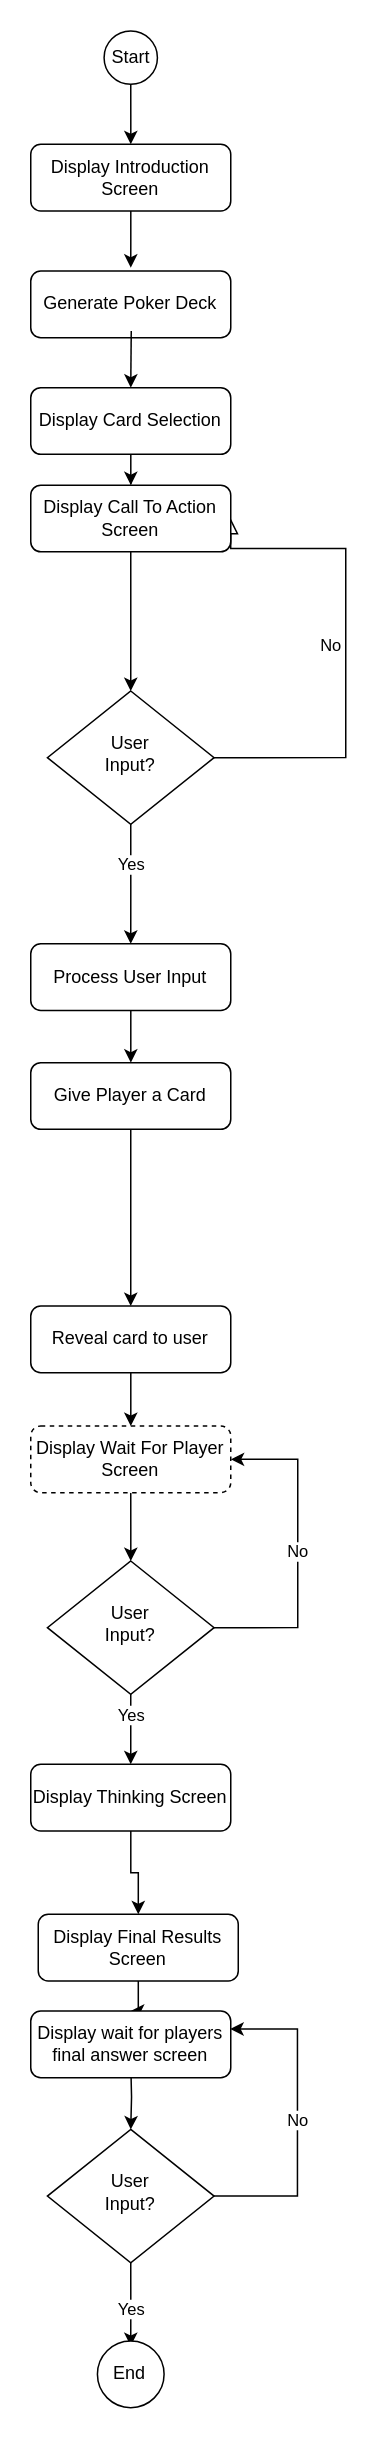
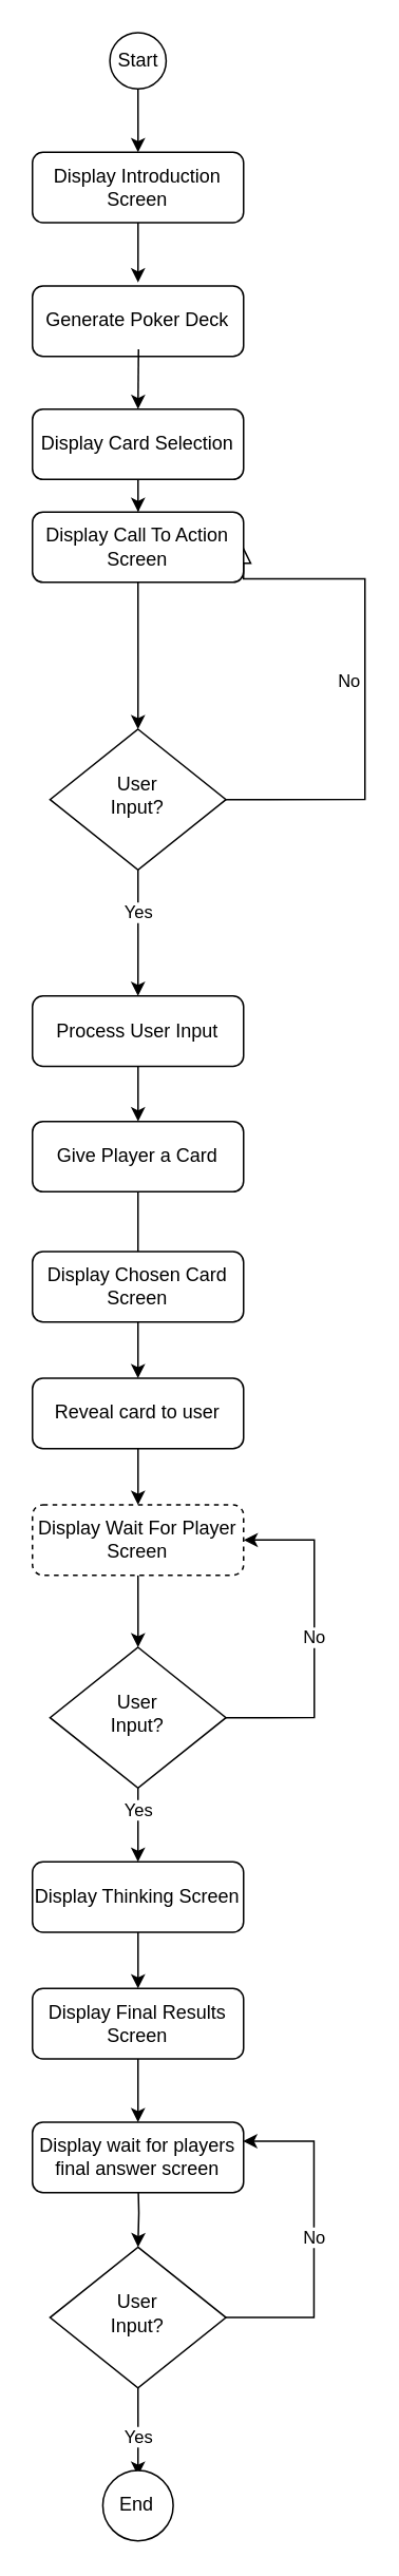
  <mxCell id="0" />
  <mxCell id="1" parent="0" />
  <mxCell id="2" value="Display Introduction Screen" style="rounded=1;whiteSpace=wrap;html=1;fontSize=12;glass=0;strokeWidth=1;shadow=0;" parent="1" vertex="1"><mxGeometry x="20" y="95.559" width="133.335" height="44.444" as="geometry" /></mxCell>
  <mxCell id="3" style="edgeStyle=orthogonalEdgeStyle;rounded=0;orthogonalLoop=1;jettySize=auto;html=1;exitX=0.5;exitY=1;exitDx=0;exitDy=0;fontSize=23;entryX=0.5;entryY=0;entryDx=0;entryDy=0;" parent="1" source="5" target="31" edge="1"><mxGeometry relative="1" as="geometry"><mxPoint x="87" y="684" as="targetPoint" /></mxGeometry></mxCell>
  <mxCell id="4" value="Yes" style="edgeLabel;html=1;align=center;verticalAlign=middle;resizable=0;points=[];fontSize=11;" parent="3" vertex="1" connectable="0"><mxGeometry x="-0.31" relative="1" as="geometry"><mxPoint as="offset" /></mxGeometry></mxCell>
  <mxCell id="5" value="User&lt;br&gt;Input?" style="rhombus;whiteSpace=wrap;html=1;shadow=0;fontFamily=Helvetica;fontSize=12;align=center;strokeWidth=1;spacing=6;spacingTop=-4;" parent="1" vertex="1"><mxGeometry x="31.111" y="459.998" width="111.112" height="88.889" as="geometry" /></mxCell>
  <mxCell id="6" value="" style="edgeStyle=orthogonalEdgeStyle;rounded=0;orthogonalLoop=1;jettySize=auto;html=1;" parent="1" source="7" target="2" edge="1"><mxGeometry relative="1" as="geometry" /></mxCell>
  <mxCell id="7" value="Start" style="ellipse;whiteSpace=wrap;html=1;aspect=fixed;" parent="1" vertex="1"><mxGeometry x="68.889" width="35.556" height="35.556" as="geometry" y="20" /></mxCell>
  <mxCell id="8" value="" style="edgeStyle=orthogonalEdgeStyle;rounded=0;orthogonalLoop=1;jettySize=auto;html=1;fontSize=11;" parent="1" source="9" target="29" edge="1"><mxGeometry relative="1" as="geometry" /></mxCell>
  <mxCell id="9" value="Display&amp;nbsp;Card Selection" style="rounded=1;whiteSpace=wrap;html=1;fontSize=12;glass=0;strokeWidth=1;shadow=0;" parent="1" vertex="1"><mxGeometry x="20" y="257.778" width="133.335" height="44.444" as="geometry" /></mxCell>
  <mxCell id="10" value="" style="edgeStyle=orthogonalEdgeStyle;rounded=0;orthogonalLoop=1;jettySize=auto;html=1;" parent="1" source="2" edge="1"><mxGeometry relative="1" as="geometry"><mxPoint x="86.668" y="177.778" as="targetPoint" /></mxGeometry></mxCell>
  <mxCell id="11" value="No" style="edgeStyle=orthogonalEdgeStyle;rounded=0;html=1;jettySize=auto;orthogonalLoop=1;fontSize=11;endArrow=block;endFill=0;endSize=8;strokeWidth=1;shadow=0;labelBackgroundColor=none;entryX=1;entryY=0.5;entryDx=0;entryDy=0;exitX=1;exitY=0.5;exitDx=0;exitDy=0;" parent="1" source="5" target="29" edge="1"><mxGeometry y="10" relative="1" as="geometry"><mxPoint as="offset" /><mxPoint x="153.335" y="520" as="targetPoint" /><Array as="points"><mxPoint x="230" y="504" /><mxPoint x="230" y="365" /></Array></mxGeometry></mxCell>
  <mxCell id="12" value="" style="edgeStyle=orthogonalEdgeStyle;rounded=0;orthogonalLoop=1;jettySize=auto;html=1;fontSize=11;" parent="1" source="13" target="35" edge="1"><mxGeometry relative="1" as="geometry" /></mxCell>
  <mxCell id="13" value="Reveal card to user" style="rounded=1;whiteSpace=wrap;html=1;fontSize=12;glass=0;strokeWidth=1;shadow=0;" parent="1" vertex="1"><mxGeometry x="20" y="870.001" width="133.335" height="44.444" as="geometry" /></mxCell>
  <mxCell id="14" value="No" style="edgeStyle=orthogonalEdgeStyle;rounded=0;orthogonalLoop=1;jettySize=auto;html=1;exitX=1;exitY=0.5;exitDx=0;exitDy=0;entryX=1;entryY=0.5;entryDx=0;entryDy=0;" parent="1" source="15" target="35" edge="1"><mxGeometry relative="1" as="geometry"><mxPoint x="153.335" y="1040.053" as="targetPoint" /><Array as="points"><mxPoint x="198" y="1084" /><mxPoint x="198" y="972" /></Array></mxGeometry></mxCell>
  <mxCell id="15" value="User&lt;br&gt;Input?" style="rhombus;whiteSpace=wrap;html=1;shadow=0;fontFamily=Helvetica;fontSize=12;align=center;strokeWidth=1;spacing=6;spacingTop=-4;" parent="1" vertex="1"><mxGeometry x="31.111" y="1040.001" width="111.112" height="88.889" as="geometry" /></mxCell>
  <mxCell id="16" value="" style="edgeStyle=orthogonalEdgeStyle;rounded=0;orthogonalLoop=1;jettySize=auto;html=1;exitX=0.5;exitY=1;exitDx=0;exitDy=0;" parent="1" source="35" target="15" edge="1"><mxGeometry relative="1" as="geometry"><mxPoint x="86.667" y="1062.276" as="sourcePoint" /></mxGeometry></mxCell>
  <mxCell id="17" value="" style="edgeStyle=orthogonalEdgeStyle;rounded=0;orthogonalLoop=1;jettySize=auto;html=1;fontSize=11;" parent="1" source="18" target="37" edge="1"><mxGeometry relative="1" as="geometry" /></mxCell>
  <mxCell id="18" value="Display Thinking Screen" style="rounded=1;whiteSpace=wrap;html=1;fontSize=12;glass=0;strokeWidth=1;shadow=0;" parent="1" vertex="1"><mxGeometry x="20" y="1175.554" width="133.335" height="44.444" as="geometry" /></mxCell>
  <mxCell id="19" value="" style="edgeStyle=orthogonalEdgeStyle;rounded=0;orthogonalLoop=1;jettySize=auto;html=1;" parent="1" source="15" target="18" edge="1"><mxGeometry relative="1" as="geometry" /></mxCell>
  <mxCell id="20" value="Yes" style="edgeLabel;html=1;align=center;verticalAlign=middle;resizable=0;points=[];" parent="19" vertex="1" connectable="0"><mxGeometry x="0.1" y="4" relative="1" as="geometry"><mxPoint x="-4" y="-12" as="offset" /></mxGeometry></mxCell>
  <mxCell id="21" value="User&lt;br&gt;Input?" style="rhombus;whiteSpace=wrap;html=1;shadow=0;fontFamily=Helvetica;fontSize=12;align=center;strokeWidth=1;spacing=6;spacingTop=-4;" parent="1" vertex="1"><mxGeometry x="31.111" y="1418.943" width="111.112" height="88.889" as="geometry" /></mxCell>
  <mxCell id="22" value="No" style="edgeStyle=orthogonalEdgeStyle;rounded=0;orthogonalLoop=1;jettySize=auto;html=1;exitX=1;exitY=0.5;exitDx=0;exitDy=0;" parent="1" source="21" edge="1"><mxGeometry relative="1" as="geometry"><mxPoint x="142.224" y="1474.499" as="sourcePoint" /><mxPoint x="153" y="1352" as="targetPoint" /><Array as="points"><mxPoint x="197.78" y="1463.388" /><mxPoint x="197.78" y="1352.277" /></Array></mxGeometry></mxCell>
  <mxCell id="23" value="" style="edgeStyle=orthogonalEdgeStyle;rounded=0;orthogonalLoop=1;jettySize=auto;html=1;entryX=0.5;entryY=0;entryDx=0;entryDy=0;" parent="1" target="21" edge="1"><mxGeometry relative="1" as="geometry"><mxPoint x="86.668" y="1374.499" as="sourcePoint" /><mxPoint x="86.534" y="1407.832" as="targetPoint" /></mxGeometry></mxCell>
  <mxCell id="24" value="Yes" style="edgeStyle=orthogonalEdgeStyle;rounded=0;orthogonalLoop=1;jettySize=auto;html=1;exitX=0.5;exitY=1;exitDx=0;exitDy=0;" parent="1" source="21" edge="1"><mxGeometry x="0.143" relative="1" as="geometry"><mxPoint x="86.667" y="1563.388" as="targetPoint" /><mxPoint as="offset" /></mxGeometry></mxCell>
  <mxCell id="25" value="End" style="ellipse;whiteSpace=wrap;html=1;aspect=fixed;" parent="1" vertex="1"><mxGeometry x="64.445" y="1559.996" width="44.444" height="44.444" as="geometry" /></mxCell>
  <mxCell id="26" value="Generate Poker Deck" style="rounded=1;whiteSpace=wrap;html=1;fontSize=12;glass=0;strokeWidth=1;shadow=0;" parent="1" vertex="1"><mxGeometry x="20" y="179.999" width="133.335" height="44.444" as="geometry" /></mxCell>
  <mxCell id="27" value="" style="edgeStyle=orthogonalEdgeStyle;rounded=0;orthogonalLoop=1;jettySize=auto;html=1;entryX=0.5;entryY=0;entryDx=0;entryDy=0;" parent="1" target="9" edge="1"><mxGeometry relative="1" as="geometry"><mxPoint x="87" y="220" as="sourcePoint" /><mxPoint x="96.668" y="187.778" as="targetPoint" /></mxGeometry></mxCell>
  <mxCell id="28" style="edgeStyle=orthogonalEdgeStyle;rounded=0;orthogonalLoop=1;jettySize=auto;html=1;exitX=0.5;exitY=1;exitDx=0;exitDy=0;entryX=0.5;entryY=0;entryDx=0;entryDy=0;fontSize=11;" parent="1" source="29" target="5" edge="1"><mxGeometry relative="1" as="geometry" /></mxCell>
  <mxCell id="29" value="Display&amp;nbsp;Call To Action Screen" style="rounded=1;whiteSpace=wrap;html=1;fontSize=12;glass=0;strokeWidth=1;shadow=0;" parent="1" vertex="1"><mxGeometry x="20" y="322.778" width="133.335" height="44.444" as="geometry" /></mxCell>
  <mxCell id="30" value="" style="edgeStyle=orthogonalEdgeStyle;rounded=0;orthogonalLoop=1;jettySize=auto;html=1;fontSize=11;" parent="1" source="31" target="33" edge="1"><mxGeometry relative="1" as="geometry" /></mxCell>
  <mxCell id="31" value="Process User Input" style="rounded=1;whiteSpace=wrap;html=1;fontSize=12;glass=0;strokeWidth=1;shadow=0;" parent="1" vertex="1"><mxGeometry x="20" y="628.551" width="133.335" height="44.444" as="geometry" /></mxCell>
  <mxCell id="32" value="" style="edgeStyle=orthogonalEdgeStyle;rounded=0;orthogonalLoop=1;jettySize=auto;html=1;fontSize=11;" parent="1" source="33" target="13" edge="1"><mxGeometry relative="1" as="geometry" /></mxCell>
  <mxCell id="33" value="Give Player a Card" style="rounded=1;whiteSpace=wrap;html=1;fontSize=12;glass=0;strokeWidth=1;shadow=0;" parent="1" vertex="1"><mxGeometry x="20" y="707.781" width="133.335" height="44.444" as="geometry" /></mxCell>
+ <mxCell id="34" value="Display Chosen Card Screen" style="rounded=1;whiteSpace=wrap;html=1;fontSize=12;glass=0;strokeWidth=1;shadow=0;" parent="1" vertex="1"><mxGeometry x="20" y="790.001" width="133.335" height="44.444" as="geometry" /></mxCell>
  <mxCell id="35" value="Display Wait For Player Screen" style="rounded=1;whiteSpace=wrap;html=1;fontSize=12;glass=0;strokeWidth=1;shadow=0;dashed=1;" parent="1" vertex="1"><mxGeometry x="20" y="950.001" width="133.335" height="44.444" as="geometry" /></mxCell>
  <mxCell id="36" value="" style="edgeStyle=orthogonalEdgeStyle;rounded=0;orthogonalLoop=1;jettySize=auto;html=1;fontSize=11;" parent="1" source="37" target="38" edge="1"><mxGeometry relative="1" as="geometry" /></mxCell>
- <mxCell id="37" value="Display Final Results Screen" style="rounded=1;whiteSpace=wrap;html=1;fontSize=12;glass=0;strokeWidth=1;shadow=0;" parent="1" vertex="1"><mxGeometry x="25" y="1275.554" width="133.335" height="44.444" as="geometry" /></mxCell>
+ <mxCell id="37" value="Display Final Results Screen" style="rounded=1;whiteSpace=wrap;html=1;fontSize=12;glass=0;strokeWidth=1;shadow=0;" parent="1" vertex="1"><mxGeometry x="20" y="1255.554" width="133.335" height="44.444" as="geometry" /></mxCell>
  <mxCell id="38" value="Display wait for players final answer screen" style="rounded=1;whiteSpace=wrap;html=1;fontSize=12;glass=0;strokeWidth=1;shadow=0;" parent="1" vertex="1"><mxGeometry x="20" y="1340.004" width="133.335" height="44.444" as="geometry" /></mxCell>
